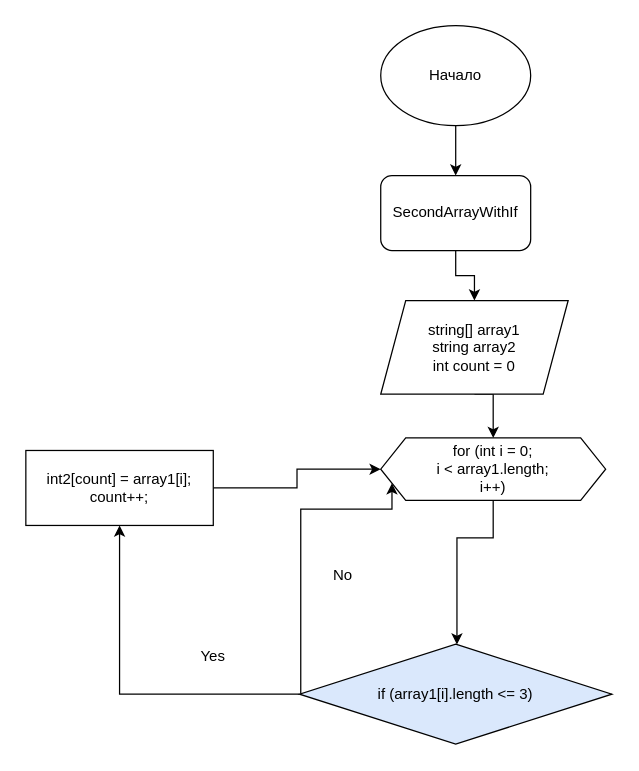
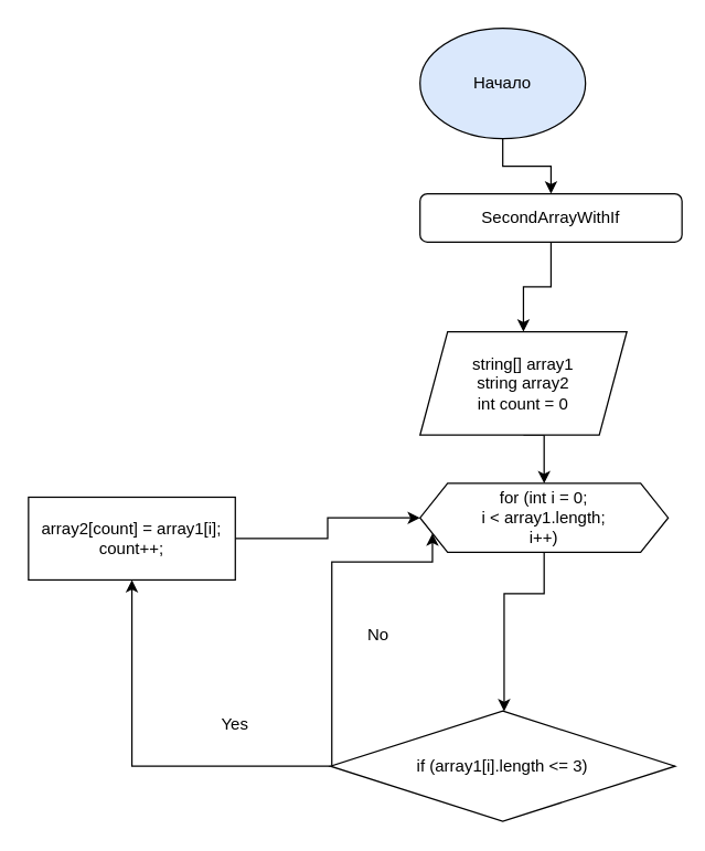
  <mxCell id="0" />
  <mxCell id="1" parent="0" />
  <mxCell id="2" style="edgeStyle=orthogonalEdgeStyle;rounded=0;orthogonalLoop=1;jettySize=auto;html=1;exitX=0.5;exitY=1;exitDx=0;exitDy=0;" edge="1" parent="1" source="3" target="5"><mxGeometry relative="1" as="geometry" /></mxCell>
- <mxCell id="3" value="Начало" style="ellipse;whiteSpace=wrap;html=1;" vertex="1" parent="1"><mxGeometry x="304" y="20" width="120" height="80" as="geometry" /></mxCell>
+ <mxCell id="3" value="Начало" style="ellipse;whiteSpace=wrap;html=1;fillColor=#dae8fc;" vertex="1" parent="1"><mxGeometry x="304" y="20" width="120" height="80" as="geometry" /></mxCell>
  <mxCell id="4" style="edgeStyle=orthogonalEdgeStyle;rounded=0;orthogonalLoop=1;jettySize=auto;html=1;exitX=0.5;exitY=1;exitDx=0;exitDy=0;" edge="1" parent="1" source="5" target="7"><mxGeometry relative="1" as="geometry" /></mxCell>
- <mxCell id="5" value="SecondArrayWithIf" style="rounded=1;whiteSpace=wrap;html=1;" vertex="1" parent="1"><mxGeometry x="304" y="140" width="120" height="60" as="geometry" /></mxCell>
+ <mxCell id="5" value="SecondArrayWithIf" style="rounded=1;whiteSpace=wrap;html=1;" vertex="1" parent="1"><mxGeometry x="304" y="140" width="190" height="35" as="geometry" /></mxCell>
  <mxCell id="6" style="edgeStyle=orthogonalEdgeStyle;rounded=0;orthogonalLoop=1;jettySize=auto;html=1;exitX=0.5;exitY=1;exitDx=0;exitDy=0;entryX=0.5;entryY=0;entryDx=0;entryDy=0;" edge="1" parent="1" source="7" target="9"><mxGeometry relative="1" as="geometry" /></mxCell>
  <mxCell id="7" value="string[] array1&lt;br&gt;string array2&lt;br&gt;int count = 0" style="shape=parallelogram;perimeter=parallelogramPerimeter;whiteSpace=wrap;html=1;fixedSize=1;" vertex="1" parent="1"><mxGeometry x="304" y="240" width="150" height="75" as="geometry" /></mxCell>
  <mxCell id="8" style="edgeStyle=orthogonalEdgeStyle;rounded=0;orthogonalLoop=1;jettySize=auto;html=1;exitX=0.5;exitY=1;exitDx=0;exitDy=0;" edge="1" parent="1" source="9" target="12"><mxGeometry relative="1" as="geometry"><Array as="points"><mxPoint x="365" y="430" /></Array></mxGeometry></mxCell>
  <mxCell id="9" value="for (int i = 0;&lt;br&gt;i &amp;lt; array1.length;&lt;br&gt;i++)" style="shape=hexagon;perimeter=hexagonPerimeter2;whiteSpace=wrap;html=1;fixedSize=1;" vertex="1" parent="1"><mxGeometry x="304" y="350" width="180" height="50" as="geometry" /></mxCell>
  <mxCell id="10" style="edgeStyle=orthogonalEdgeStyle;rounded=0;orthogonalLoop=1;jettySize=auto;html=1;exitX=0;exitY=0.5;exitDx=0;exitDy=0;" edge="1" parent="1" source="12" target="14"><mxGeometry relative="1" as="geometry" /></mxCell>
  <mxCell id="11" style="edgeStyle=orthogonalEdgeStyle;rounded=0;orthogonalLoop=1;jettySize=auto;html=1;entryX=0;entryY=0.75;entryDx=0;entryDy=0;" edge="1" parent="1" source="12" target="9"><mxGeometry relative="1" as="geometry"><Array as="points"><mxPoint x="240" y="520" /><mxPoint x="240" y="407" /></Array></mxGeometry></mxCell>
- <mxCell id="12" value="if (array1[i].length &amp;lt;= 3)" style="rhombus;whiteSpace=wrap;html=1;fillColor=#dae8fc;" vertex="1" parent="1"><mxGeometry x="239" y="515" width="250" height="80" as="geometry" /></mxCell>
+ <mxCell id="12" value="if (array1[i].length &amp;lt;= 3)" style="rhombus;whiteSpace=wrap;html=1;" vertex="1" parent="1"><mxGeometry x="239" y="515" width="250" height="80" as="geometry" /></mxCell>
  <mxCell id="13" style="edgeStyle=orthogonalEdgeStyle;rounded=0;orthogonalLoop=1;jettySize=auto;html=1;exitX=1;exitY=0.5;exitDx=0;exitDy=0;" edge="1" parent="1" source="14" target="9"><mxGeometry relative="1" as="geometry" /></mxCell>
- <mxCell id="14" value="int2[count] = array1[i];&lt;br&gt;count++;" style="rounded=0;whiteSpace=wrap;html=1;" vertex="1" parent="1"><mxGeometry x="20" y="360" width="150" height="60" as="geometry" /></mxCell>
+ <mxCell id="14" value="array2[count] = array1[i];&lt;br&gt;count++;" style="rounded=0;whiteSpace=wrap;html=1;" vertex="1" parent="1"><mxGeometry x="20" y="360" width="150" height="60" as="geometry" /></mxCell>
  <mxCell id="15" value="No" style="text;html=1;strokeColor=none;fillColor=none;align=center;verticalAlign=middle;whiteSpace=wrap;rounded=0;" vertex="1" parent="1"><mxGeometry x="244" y="445" width="60" height="30" as="geometry" /></mxCell>
  <mxCell id="16" value="Yes" style="text;html=1;strokeColor=none;fillColor=none;align=center;verticalAlign=middle;whiteSpace=wrap;rounded=0;" vertex="1" parent="1"><mxGeometry x="140" y="510" width="60" height="30" as="geometry" /></mxCell>
